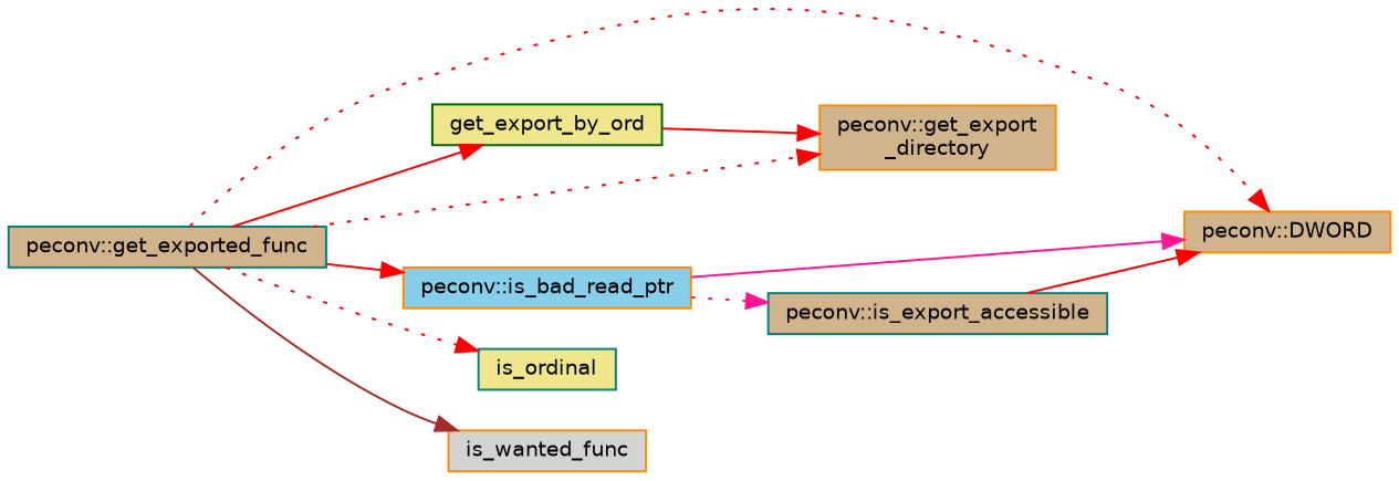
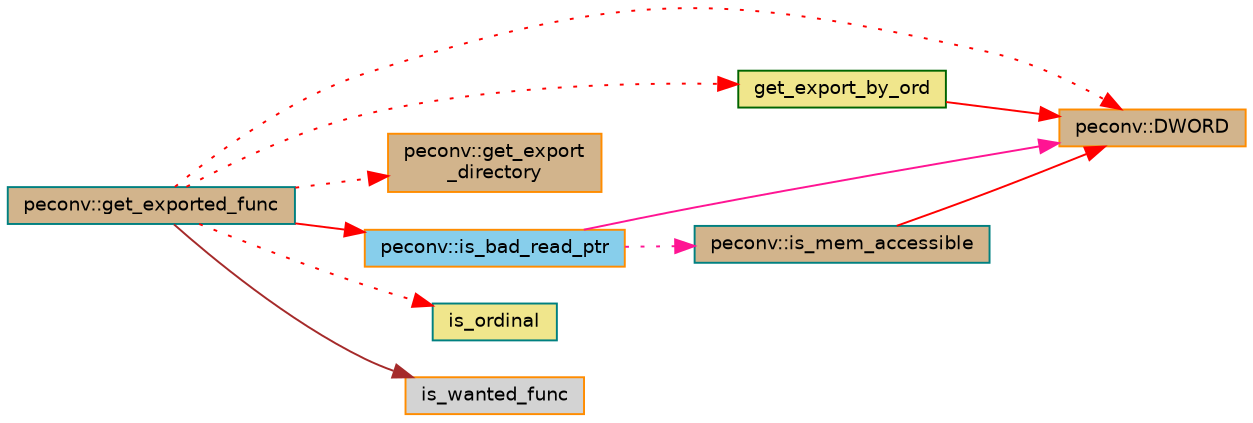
  digraph {
    rankdir=LR
    node [color=darkorange fillcolor=tan fontname=Helvetica fontsize=10 shape=record style=filled]
    edge [color=red fontname=Helvetica fontsize=10 labelfontname=Helvetica labelfontsize=10 style=solid]
    n1 [color=teal fontcolor=black height=0.2 label="peconv::get_exported_func" width=0.4]
    n2 [height=0.2 label="peconv::DWORD" width=0.4]
    n3 [color=darkgreen fillcolor=khaki height=0.2 label=get_export_by_ord width=0.4]
    n4 [height=0.2 label="peconv::get_export\l_directory" width=0.4]
    n5 [fillcolor=skyblue height=0.2 label="peconv::is_bad_read_ptr" width=0.4]
    n6 [color=teal fillcolor=khaki height=0.2 label=is_ordinal width=0.4]
    n7 [fillcolor=lightgrey height=0.2 label=is_wanted_func width=0.4]
-   n8 [color=teal height=0.2 label="peconv::is_export_accessible" width=0.4]
+   n8 [color=teal height=0.2 label="peconv::is_mem_accessible" width=0.4]
    n1 -> n2 [style=dotted]
-   n1 -> n3
+   n1 -> n3 [style=dotted]
    n1 -> n4 [style=dotted]
    n1 -> n5
    n1 -> n6 [style=dotted]
    n1 -> n7 [color=brown]
-   n3 -> n4
+   n3 -> n2
    n5 -> n2 [color=deeppink]
    n5 -> n8 [color=deeppink style=dotted]
    n8 -> n2
  }
